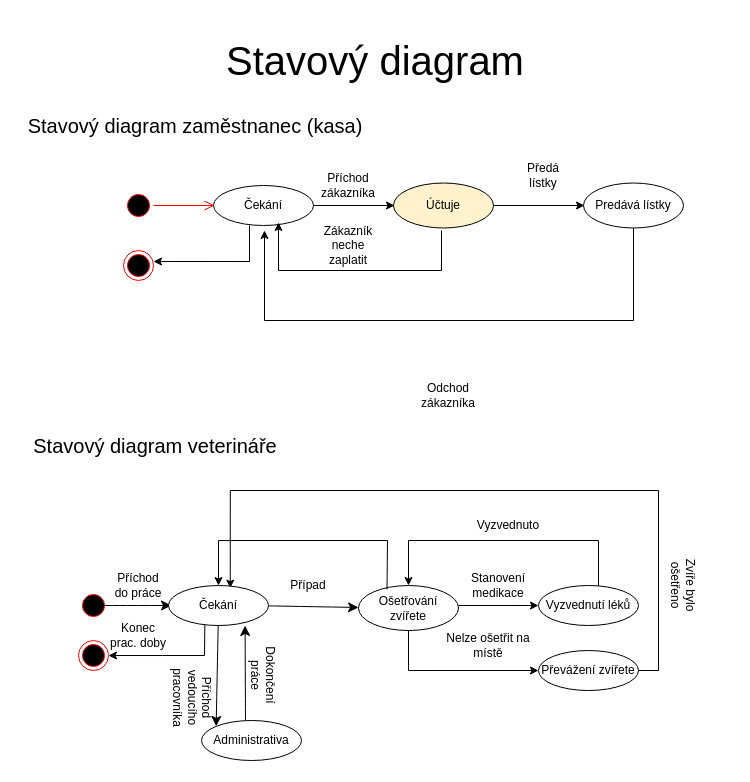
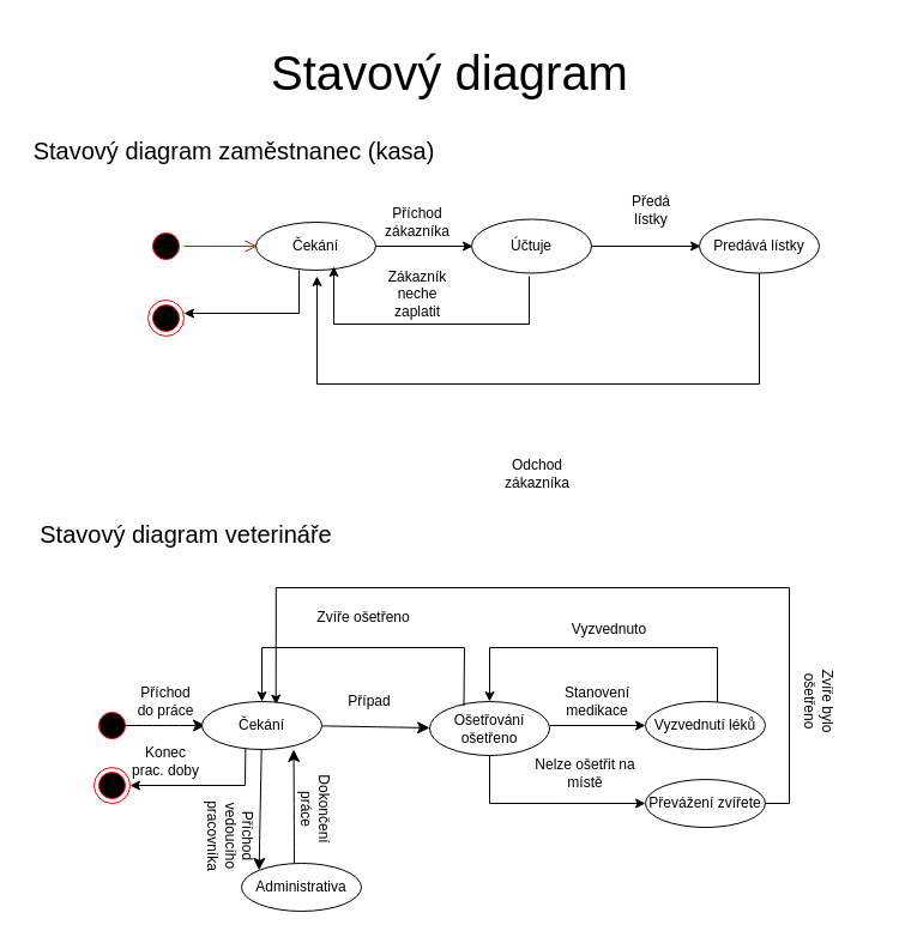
  <mxCell id="0" />
  <mxCell id="1" parent="0" />
  <mxCell id="2" value="&lt;font style=&quot;font-size: 40px;&quot;&gt;Stavový diagram&lt;/font&gt;" style="text;strokeColor=none;align=center;fillColor=none;html=1;verticalAlign=middle;whiteSpace=wrap;rounded=0;" parent="1" vertex="1"><mxGeometry x="165" width="420" height="80" as="geometry" y="20" /></mxCell>
  <mxCell id="3" value="" style="ellipse;html=1;shape=startState;fillColor=#000000;strokeColor=#ff0000;" parent="1" vertex="1"><mxGeometry x="78" y="590.02" width="30" height="30" as="geometry" /></mxCell>
  <mxCell id="4" value="&lt;font style=&quot;font-size: 20px;&quot;&gt;Stavový diagram veterináře&lt;/font&gt;" style="text;strokeColor=none;align=center;fillColor=none;html=1;verticalAlign=middle;whiteSpace=wrap;rounded=0;" parent="1" vertex="1"><mxGeometry x="20" y="430" width="270" height="30" as="geometry" /></mxCell>
  <mxCell id="5" style="edgeStyle=orthogonalEdgeStyle;rounded=0;orthogonalLoop=1;jettySize=auto;html=1;exitX=1;exitY=0.444;exitDx=0;exitDy=0;entryX=0;entryY=0.5;entryDx=0;entryDy=0;exitPerimeter=0;" parent="1" source="7" target="11" edge="1"><mxGeometry relative="1" as="geometry"><mxPoint x="538" y="605.242" as="targetPoint" /><Array as="points" /></mxGeometry></mxCell>
  <mxCell id="6" style="edgeStyle=orthogonalEdgeStyle;rounded=0;orthogonalLoop=1;jettySize=auto;html=1;" parent="1" source="7" edge="1"><mxGeometry relative="1" as="geometry"><mxPoint x="538" y="670.02" as="targetPoint" /><Array as="points"><mxPoint x="408" y="670.02" /></Array></mxGeometry></mxCell>
- <mxCell id="7" value="Ošetřování zvířete" style="ellipse;whiteSpace=wrap;html=1;" parent="1" vertex="1"><mxGeometry x="358" y="585.02" width="100" height="45" as="geometry" /></mxCell>
+ <mxCell id="7" value="Ošetřování ošetřeno" style="ellipse;whiteSpace=wrap;html=1;" parent="1" vertex="1"><mxGeometry x="358" y="585.02" width="100" height="45" as="geometry" /></mxCell>
  <mxCell id="8" value="" style="edgeStyle=none;curved=1;rounded=0;orthogonalLoop=1;jettySize=auto;html=1;fontSize=12;startSize=8;endSize=8;" edge="1" parent="1"><mxGeometry relative="1" as="geometry"><mxPoint x="245" y="720" as="sourcePoint" /><mxPoint x="244.598" y="625.018" as="targetPoint" /></mxGeometry></mxCell>
  <mxCell id="9" value="Administrativa" style="ellipse;whiteSpace=wrap;html=1;" parent="1" vertex="1"><mxGeometry x="201" y="720" width="100" height="40" as="geometry" /></mxCell>
  <mxCell id="10" style="edgeStyle=orthogonalEdgeStyle;rounded=0;orthogonalLoop=1;jettySize=auto;html=1;entryX=0.5;entryY=0;entryDx=0;entryDy=0;" parent="1" source="11" target="7" edge="1"><mxGeometry relative="1" as="geometry"><mxPoint x="588" y="510.02" as="targetPoint" /><Array as="points"><mxPoint x="598" y="540.02" /><mxPoint x="408" y="540.02" /></Array></mxGeometry></mxCell>
  <mxCell id="11" value="Vyzvednutí léků" style="ellipse;whiteSpace=wrap;html=1;" parent="1" vertex="1"><mxGeometry x="538" y="585.02" width="100" height="40" as="geometry" /></mxCell>
  <mxCell id="12" value="Případ" style="text;strokeColor=none;align=center;fillColor=none;html=1;verticalAlign=middle;whiteSpace=wrap;rounded=0;" parent="1" vertex="1"><mxGeometry x="278" y="570.02" width="60" height="30" as="geometry" /></mxCell>
  <mxCell id="13" value="Stanovení medikace" style="text;strokeColor=none;align=center;fillColor=none;html=1;verticalAlign=middle;whiteSpace=wrap;rounded=0;" parent="1" vertex="1"><mxGeometry x="468" y="570.02" width="60" height="30" as="geometry" /></mxCell>
  <mxCell id="14" value="Vyzvednuto" style="text;strokeColor=none;align=center;fillColor=none;html=1;verticalAlign=middle;whiteSpace=wrap;rounded=0;" parent="1" vertex="1"><mxGeometry x="458" y="510.02" width="100" height="30" as="geometry" /></mxCell>
  <mxCell id="15" value="Převážení zvířete" style="ellipse;whiteSpace=wrap;html=1;" parent="1" vertex="1"><mxGeometry x="538" y="650.02" width="100" height="40" as="geometry" /></mxCell>
  <mxCell id="16" value="Nelze ošetřit na místě" style="text;strokeColor=none;align=center;fillColor=none;html=1;verticalAlign=middle;whiteSpace=wrap;rounded=0;" parent="1" vertex="1"><mxGeometry x="438" y="630.02" width="100" height="30" as="geometry" /></mxCell>
  <mxCell id="17" value="" style="endArrow=classic;html=1;rounded=0;entryX=0.5;entryY=0;entryDx=0;entryDy=0;exitX=0.285;exitY=0.085;exitDx=0;exitDy=0;exitPerimeter=0;" parent="1" source="7" edge="1"><mxGeometry width="50" height="50" relative="1" as="geometry"><mxPoint x="374" y="540.02" as="sourcePoint" /><mxPoint x="218" y="585.02" as="targetPoint" /><Array as="points"><mxPoint x="387" y="540.02" /><mxPoint x="218" y="540.02" /></Array></mxGeometry></mxCell>
+ <mxCell id="18" value="Zvíře ošetřeno" style="text;strokeColor=none;align=center;fillColor=none;html=1;verticalAlign=middle;whiteSpace=wrap;rounded=0;" parent="1" vertex="1"><mxGeometry x="258" y="500.02" width="90" height="30" as="geometry" /></mxCell>
  <mxCell id="19" style="edgeStyle=orthogonalEdgeStyle;rounded=0;orthogonalLoop=1;jettySize=auto;html=1;entryX=0.647;entryY=0.065;entryDx=0;entryDy=0;entryPerimeter=0;exitX=1;exitY=0.5;exitDx=0;exitDy=0;" parent="1" source="15" edge="1"><mxGeometry relative="1" as="geometry"><Array as="points"><mxPoint x="658" y="670.02" /><mxPoint x="658" y="490.02" /><mxPoint x="230" y="490.02" /></Array><mxPoint x="229.76" y="587.62" as="targetPoint" /></mxGeometry></mxCell>
  <mxCell id="20" value="Zvíře bylo ošetřeno" style="text;strokeColor=none;align=center;fillColor=none;html=1;verticalAlign=middle;whiteSpace=wrap;rounded=0;rotation=90;" parent="1" vertex="1"><mxGeometry x="638" y="570.02" width="90" height="30" as="geometry" /></mxCell>
  <mxCell id="21" value="" style="ellipse;html=1;shape=endState;fillColor=#000000;strokeColor=#ff0000;" parent="1" vertex="1"><mxGeometry x="78" y="640.02" width="30" height="30" as="geometry" /></mxCell>
  <mxCell id="22" value="" style="endArrow=classic;html=1;rounded=0;entryX=1;entryY=0.5;entryDx=0;entryDy=0;exitX=0.33;exitY=0.849;exitDx=0;exitDy=0;exitPerimeter=0;" parent="1" target="21" edge="1"><mxGeometry width="50" height="50" relative="1" as="geometry"><mxPoint x="204.4" y="618.98" as="sourcePoint" /><mxPoint x="293" y="660.02" as="targetPoint" /><Array as="points"><mxPoint x="204" y="655.02" /></Array></mxGeometry></mxCell>
  <mxCell id="23" value="&lt;font style=&quot;font-size: 20px;&quot;&gt;Stavový diagram zaměstnanec (kasa)&lt;/font&gt;" style="text;strokeColor=none;align=center;fillColor=none;html=1;verticalAlign=middle;whiteSpace=wrap;rounded=0;" parent="1" vertex="1"><mxGeometry x="20" y="110" width="350" height="30" as="geometry" /></mxCell>
  <mxCell id="24" value="" style="ellipse;html=1;shape=startState;fillColor=#000000;strokeColor=#ff0000;" parent="1" vertex="1"><mxGeometry x="123" y="190" width="30" height="30" as="geometry" /></mxCell>
  <mxCell id="25" value="" style="edgeStyle=orthogonalEdgeStyle;html=1;verticalAlign=bottom;endArrow=open;endSize=8;strokeColor=#ff0000;rounded=0;" parent="1" source="24" edge="1"><mxGeometry relative="1" as="geometry"><mxPoint x="214" y="205" as="targetPoint" /></mxGeometry></mxCell>
  <mxCell id="26" style="edgeStyle=orthogonalEdgeStyle;rounded=0;orthogonalLoop=1;jettySize=auto;html=1;" parent="1" source="27" edge="1"><mxGeometry relative="1" as="geometry"><mxPoint x="394" y="205" as="targetPoint" /></mxGeometry></mxCell>
  <mxCell id="27" value="Čekání" style="ellipse;whiteSpace=wrap;html=1;" parent="1" vertex="1"><mxGeometry x="213" y="185" width="100" height="40" as="geometry" /></mxCell>
  <mxCell id="28" style="edgeStyle=orthogonalEdgeStyle;rounded=0;orthogonalLoop=1;jettySize=auto;html=1;" parent="1" source="29" edge="1"><mxGeometry relative="1" as="geometry"><mxPoint x="584" y="205" as="targetPoint" /></mxGeometry></mxCell>
- <mxCell id="29" value="Účtuje" style="ellipse;whiteSpace=wrap;html=1;fillColor=#fff2cc;" parent="1" vertex="1"><mxGeometry x="393" y="182.5" width="100" height="45" as="geometry" /></mxCell>
+ <mxCell id="29" value="Účtuje" style="ellipse;whiteSpace=wrap;html=1;" parent="1" vertex="1"><mxGeometry x="393" y="182.5" width="100" height="45" as="geometry" /></mxCell>
  <mxCell id="30" value="Příchod zákazníka" style="text;strokeColor=none;align=center;fillColor=none;html=1;verticalAlign=middle;whiteSpace=wrap;rounded=0;" parent="1" vertex="1"><mxGeometry x="318" y="170" width="60" height="30" as="geometry" /></mxCell>
  <mxCell id="31" style="edgeStyle=orthogonalEdgeStyle;rounded=0;orthogonalLoop=1;jettySize=auto;html=1;exitX=0.5;exitY=1;exitDx=0;exitDy=0;" parent="1" source="32" edge="1"><mxGeometry relative="1" as="geometry"><mxPoint x="264" y="230" as="targetPoint" /><Array as="points"><mxPoint x="633" y="320" /><mxPoint x="264" y="320" /></Array></mxGeometry></mxCell>
  <mxCell id="32" value="Predává lístky" style="ellipse;whiteSpace=wrap;html=1;" parent="1" vertex="1"><mxGeometry x="583" y="182.5" width="100" height="45" as="geometry" /></mxCell>
  <mxCell id="33" value="Předá lístky" style="text;strokeColor=none;align=center;fillColor=none;html=1;verticalAlign=middle;whiteSpace=wrap;rounded=0;" parent="1" vertex="1"><mxGeometry x="513" y="160" width="60" height="30" as="geometry" /></mxCell>
  <mxCell id="34" value="Odchod zákazníka" style="text;strokeColor=none;align=center;fillColor=none;html=1;verticalAlign=middle;whiteSpace=wrap;rounded=0;" parent="1" vertex="1"><mxGeometry x="418" y="380" width="60" height="30" as="geometry" /></mxCell>
  <mxCell id="35" value="" style="ellipse;html=1;shape=endState;fillColor=#000000;strokeColor=#ff0000;" parent="1" vertex="1"><mxGeometry x="123" y="250" width="30" height="30" as="geometry" /></mxCell>
  <mxCell id="36" value="" style="endArrow=classic;html=1;rounded=0;entryX=1;entryY=0.5;entryDx=0;entryDy=0;exitX=0.33;exitY=0.849;exitDx=0;exitDy=0;exitPerimeter=0;" parent="1" edge="1"><mxGeometry width="50" height="50" relative="1" as="geometry"><mxPoint x="249" y="225" as="sourcePoint" /><mxPoint x="153" y="261" as="targetPoint" /><Array as="points"><mxPoint x="249" y="261.02" /></Array></mxGeometry></mxCell>
  <mxCell id="37" value="" style="endArrow=classic;html=1;rounded=0;fontSize=12;startSize=8;endSize=8;curved=1;exitX=0.857;exitY=0.499;exitDx=0;exitDy=0;exitPerimeter=0;" edge="1" parent="1" source="3"><mxGeometry width="50" height="50" relative="1" as="geometry"><mxPoint x="351" y="710" as="sourcePoint" /><mxPoint x="171" y="605" as="targetPoint" /></mxGeometry></mxCell>
  <mxCell id="38" value="" style="edgeStyle=none;curved=1;rounded=0;orthogonalLoop=1;jettySize=auto;html=1;fontSize=12;startSize=8;endSize=8;" edge="1" parent="1" source="40" target="7"><mxGeometry relative="1" as="geometry" /></mxCell>
  <mxCell id="39" value="" style="edgeStyle=none;curved=1;rounded=0;orthogonalLoop=1;jettySize=auto;html=1;fontSize=12;startSize=8;endSize=8;entryX=0;entryY=0;entryDx=0;entryDy=0;" edge="1" parent="1" source="40" target="9"><mxGeometry relative="1" as="geometry" /></mxCell>
  <mxCell id="40" value="Čekání" style="ellipse;whiteSpace=wrap;html=1;" vertex="1" parent="1"><mxGeometry x="168" y="585.02" width="100" height="40" as="geometry" /></mxCell>
  <mxCell id="41" value="Příchod vedoucího pracovníka" style="text;strokeColor=none;align=center;fillColor=none;html=1;verticalAlign=middle;whiteSpace=wrap;rounded=0;rotation=90;" vertex="1" parent="1"><mxGeometry x="151" y="680" width="81" height="34.98" as="geometry" /></mxCell>
  <mxCell id="42" style="edgeStyle=none;curved=1;rounded=0;orthogonalLoop=1;jettySize=auto;html=1;exitX=1;exitY=0.25;exitDx=0;exitDy=0;fontSize=12;startSize=8;endSize=8;" edge="1" parent="1" source="12" target="12"><mxGeometry relative="1" as="geometry" /></mxCell>
  <mxCell id="43" value="Dokončení práce" style="text;strokeColor=none;align=center;fillColor=none;html=1;verticalAlign=middle;whiteSpace=wrap;rounded=0;rotation=90;" vertex="1" parent="1"><mxGeometry x="233" y="660.02" width="60" height="30" as="geometry" /></mxCell>
  <mxCell id="44" value="Příchod do práce" style="text;strokeColor=none;align=center;fillColor=none;html=1;verticalAlign=middle;whiteSpace=wrap;rounded=0;" vertex="1" parent="1"><mxGeometry x="108" y="570.02" width="60" height="30" as="geometry" /></mxCell>
  <mxCell id="45" value="Konec prac. doby" style="text;strokeColor=none;align=center;fillColor=none;html=1;verticalAlign=middle;whiteSpace=wrap;rounded=0;" vertex="1" parent="1"><mxGeometry x="108" y="620.02" width="60" height="30" as="geometry" /></mxCell>
  <mxCell id="46" style="edgeStyle=orthogonalEdgeStyle;rounded=0;orthogonalLoop=1;jettySize=auto;html=1;" edge="1" parent="1"><mxGeometry relative="1" as="geometry"><mxPoint x="278" y="222" as="targetPoint" /><Array as="points"><mxPoint x="441" y="230" /><mxPoint x="441" y="270" /><mxPoint x="278" y="270" /></Array><mxPoint x="441" y="230" as="sourcePoint" /></mxGeometry></mxCell>
  <mxCell id="47" value="Zákazník neche zaplatit" style="text;strokeColor=none;align=center;fillColor=none;html=1;verticalAlign=middle;whiteSpace=wrap;rounded=0;" vertex="1" parent="1"><mxGeometry x="318" y="230" width="60" height="30" as="geometry" /></mxCell>
